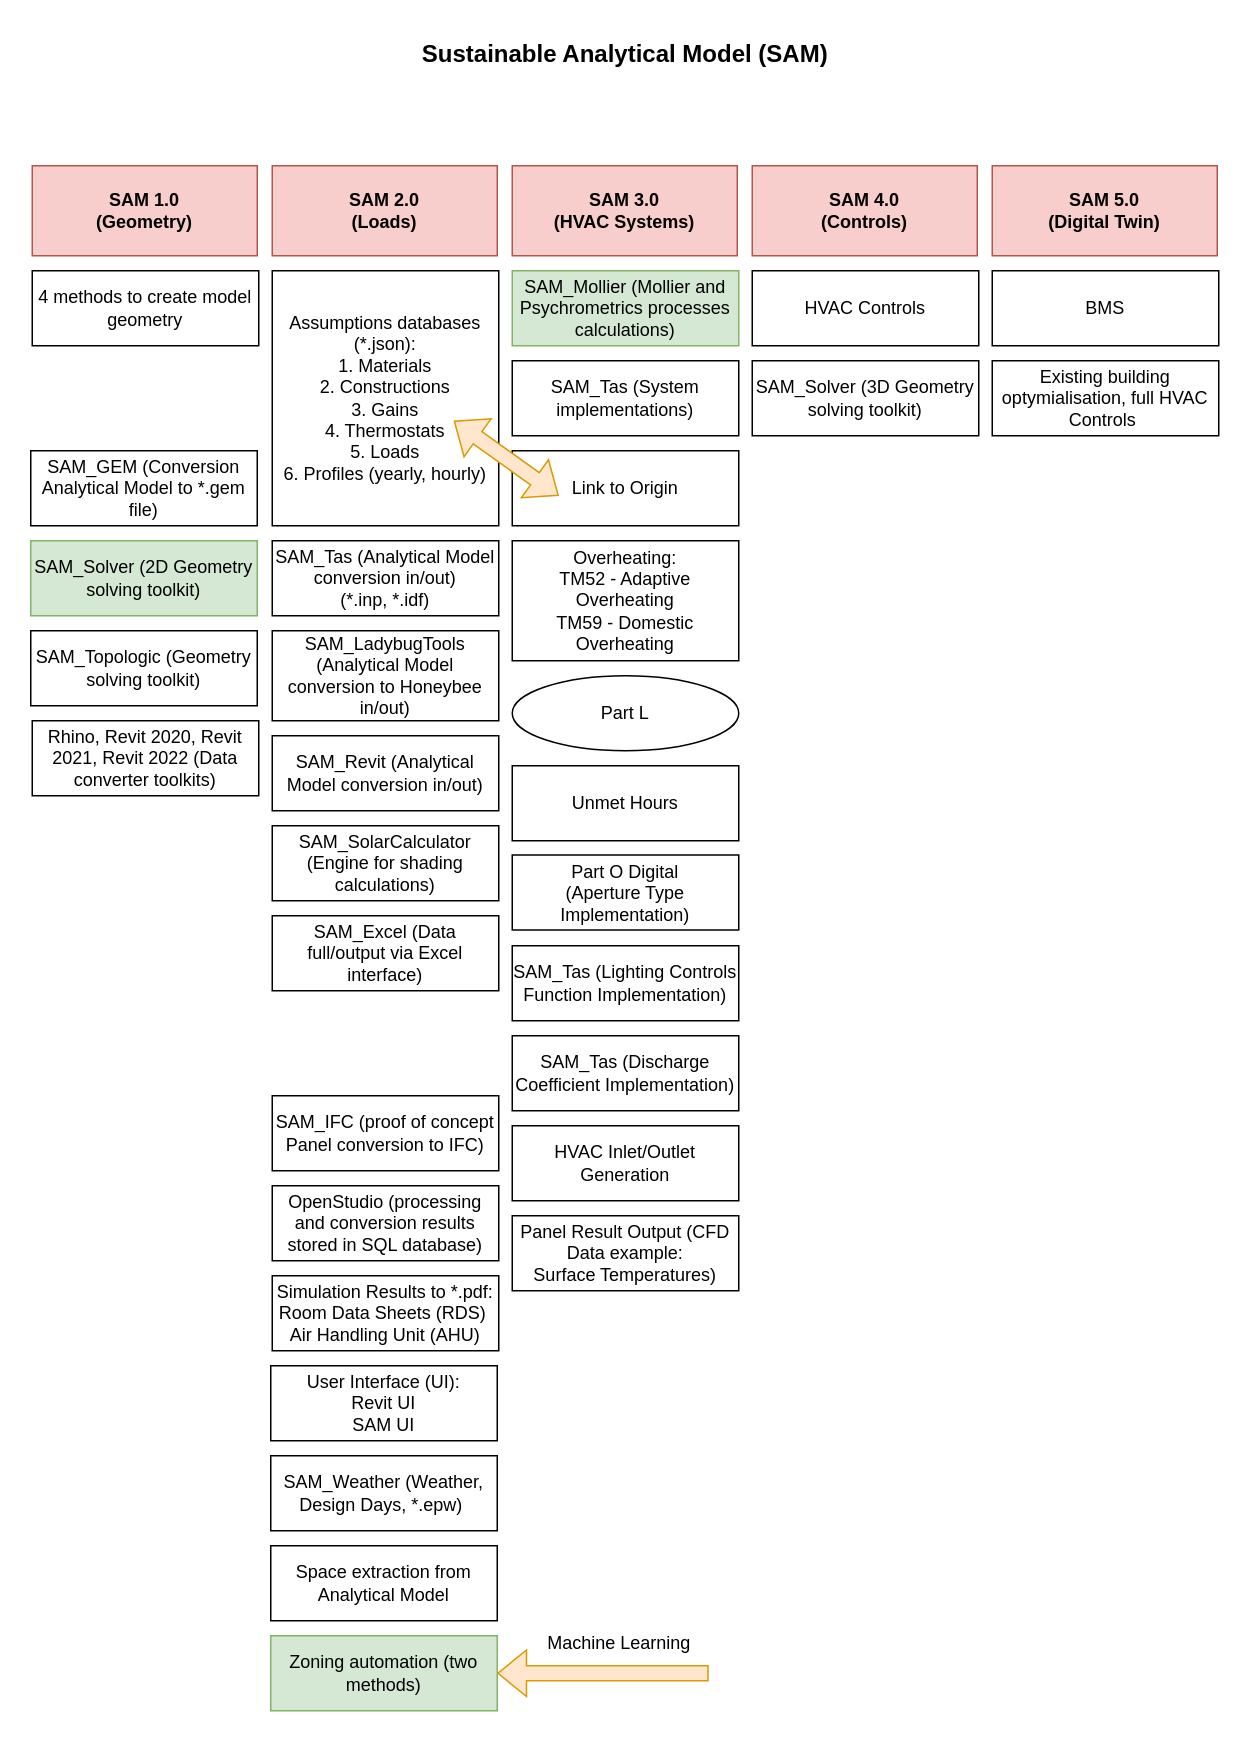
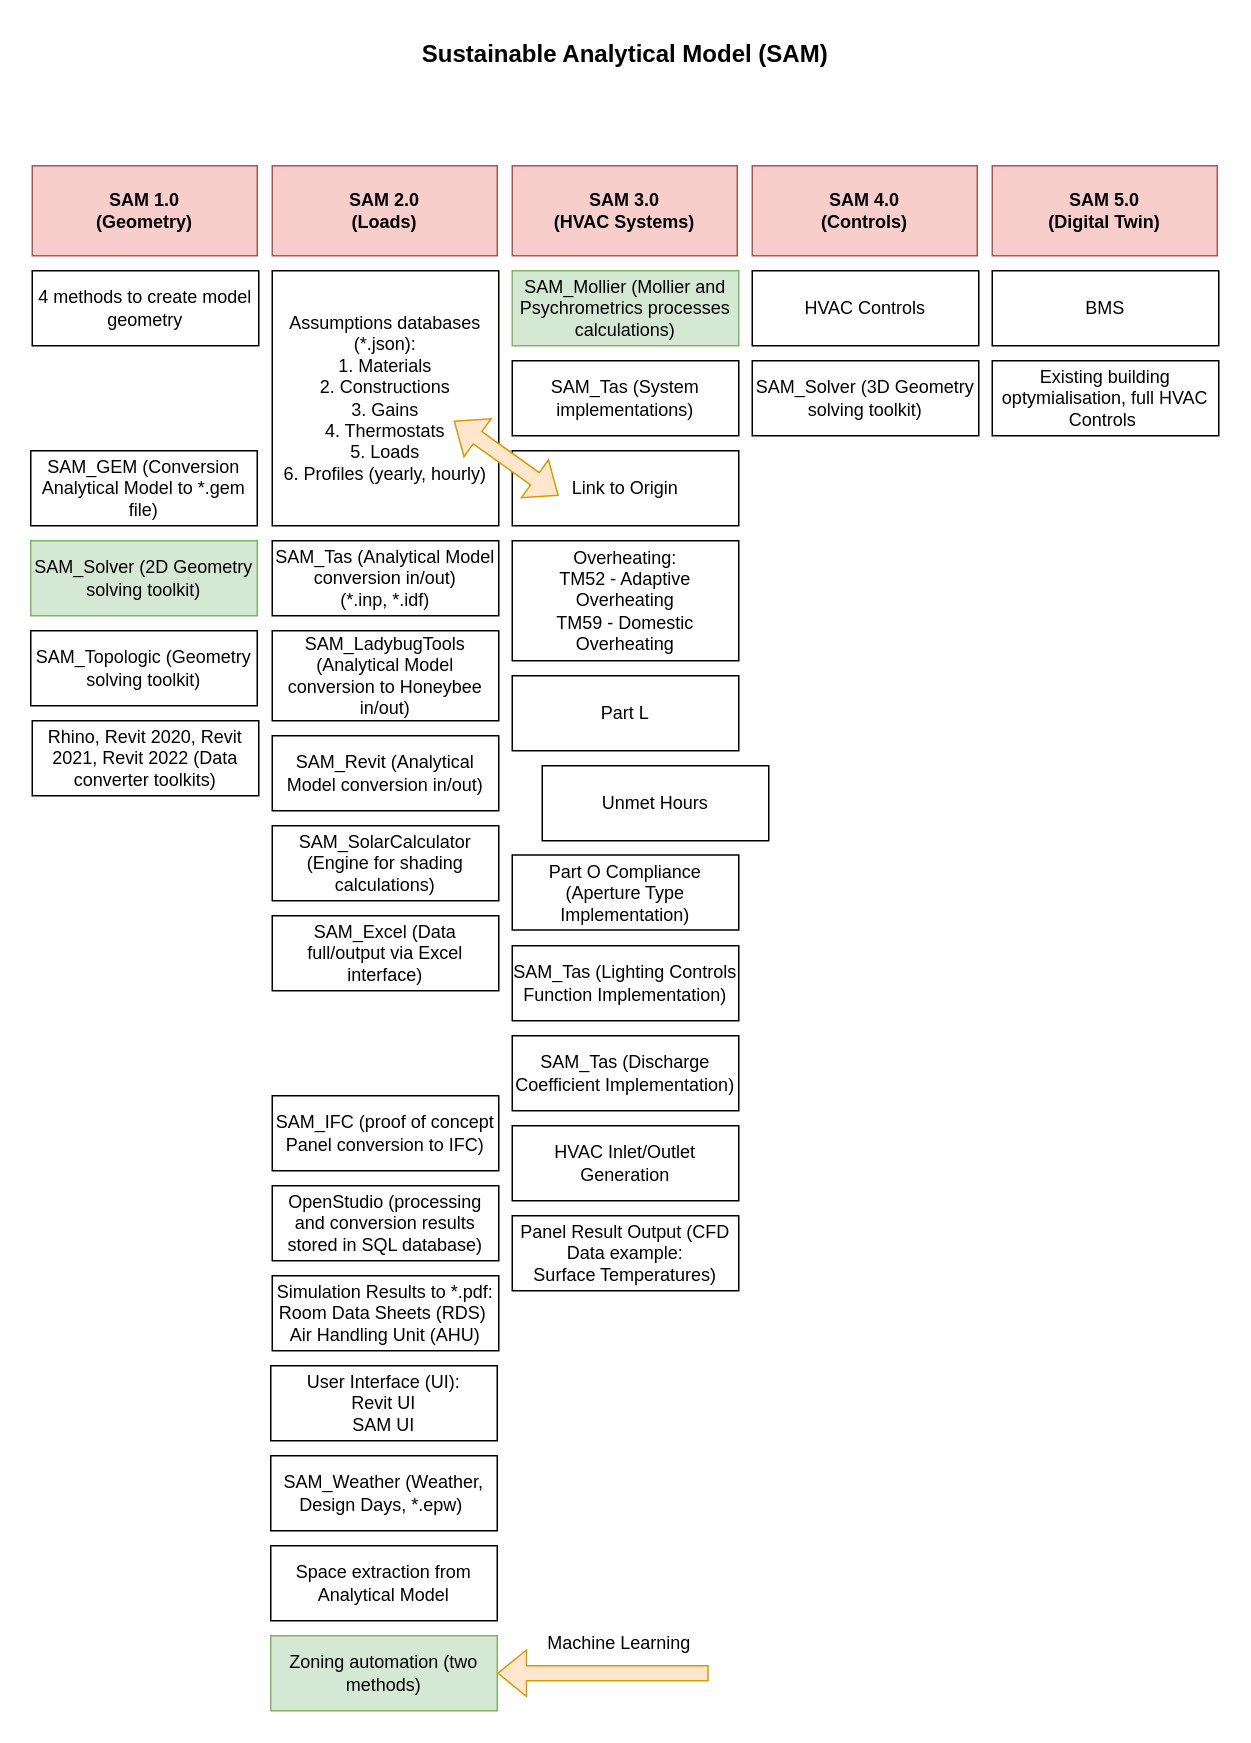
  <mxCell id="0" />
  <mxCell id="1" parent="0" />
  <mxCell id="2" value="SAM 1.0&lt;br&gt;(Geometry)" style="rounded=0;whiteSpace=wrap;html=1;fontStyle=1;fillColor=#f8cecc;strokeColor=#b85450;" parent="1" vertex="1"><mxGeometry x="21" y="110" width="150" height="60" as="geometry" /></mxCell>
  <mxCell id="3" value="Sustainable Analytical Model (SAM)" style="text;html=1;align=center;verticalAlign=middle;resizable=0;points=[];autosize=1;strokeColor=none;fillColor=none;fontSize=16;fontStyle=1" parent="1" vertex="1"><mxGeometry x="271" y="20" width="290" height="30" as="geometry" /></mxCell>
  <mxCell id="4" value="SAM 2.0&lt;br&gt;(Loads)" style="rounded=0;whiteSpace=wrap;html=1;fontStyle=1;fillColor=#f8cecc;strokeColor=#b85450;" parent="1" vertex="1"><mxGeometry x="181" y="110" width="150" height="60" as="geometry" /></mxCell>
  <mxCell id="5" value="SAM 3.0&lt;br&gt;(HVAC Systems)" style="rounded=0;whiteSpace=wrap;html=1;fontStyle=1;fillColor=#f8cecc;strokeColor=#b85450;" parent="1" vertex="1"><mxGeometry x="341" y="110" width="150" height="60" as="geometry" /></mxCell>
  <mxCell id="6" value="SAM 4.0&lt;br&gt;(Controls)" style="rounded=0;whiteSpace=wrap;html=1;fontStyle=1;fillColor=#f8cecc;strokeColor=#b85450;" parent="1" vertex="1"><mxGeometry x="501" y="110" width="150" height="60" as="geometry" /></mxCell>
  <mxCell id="7" value="SAM 5.0&lt;br&gt;(Digital Twin)" style="rounded=0;whiteSpace=wrap;html=1;fontStyle=1;fillColor=#f8cecc;strokeColor=#b85450;" parent="1" vertex="1"><mxGeometry x="661" y="110" width="150" height="60" as="geometry" /></mxCell>
  <mxCell id="8" value="4 methods to create model geometry" style="rounded=0;whiteSpace=wrap;html=1;" parent="1" vertex="1"><mxGeometry x="21" y="180" width="151" height="50" as="geometry" /></mxCell>
  <mxCell id="9" value="SAM_GEM (Conversion Analytical Model to *.gem file)" style="rounded=0;whiteSpace=wrap;html=1;" parent="1" vertex="1"><mxGeometry x="20" y="300" width="151" height="50" as="geometry" /></mxCell>
  <mxCell id="10" value="SAM_Solver (2D Geometry solving toolkit)" style="rounded=0;whiteSpace=wrap;html=1;fillColor=#d5e8d4;strokeColor=#82b366;" parent="1" vertex="1"><mxGeometry x="20" y="360" width="151" height="50" as="geometry" /></mxCell>
  <mxCell id="11" value="SAM_Topologic (Geometry solving toolkit)" style="rounded=0;whiteSpace=wrap;html=1;" parent="1" vertex="1"><mxGeometry x="20" y="420" width="151" height="50" as="geometry" /></mxCell>
  <mxCell id="12" value="Rhino, Revit 2020, Revit 2021, Revit 2022 (Data converter toolkits)" style="rounded=0;whiteSpace=wrap;html=1;" parent="1" vertex="1"><mxGeometry x="21" y="480" width="151" height="50" as="geometry" /></mxCell>
  <mxCell id="13" value="Assumptions databases (*.json):&lt;br&gt;1. Materials&lt;br&gt;2. Constructions&lt;br&gt;3. Gains&lt;br&gt;4. Thermostats&lt;br&gt;5. Loads&lt;br&gt;6. Profiles (yearly, hourly)" style="rounded=0;whiteSpace=wrap;html=1;" parent="1" vertex="1"><mxGeometry x="181" y="180" width="151" height="170" as="geometry" /></mxCell>
  <mxCell id="14" value="SAM_Tas (Analytical Model conversion in/out)&lt;br&gt;(*.inp, *.idf)" style="rounded=0;whiteSpace=wrap;html=1;" parent="1" vertex="1"><mxGeometry x="181" y="360" width="151" height="50" as="geometry" /></mxCell>
  <mxCell id="15" value="SAM_LadybugTools (Analytical Model conversion to Honeybee in/out)" style="rounded=0;whiteSpace=wrap;html=1;" vertex="1" parent="1"><mxGeometry x="181" y="420" width="151" height="60" as="geometry" /></mxCell>
  <mxCell id="16" value="SAM_Revit (Analytical Model conversion in/out)" style="rounded=0;whiteSpace=wrap;html=1;" vertex="1" parent="1"><mxGeometry x="181" y="490" width="151" height="50" as="geometry" /></mxCell>
  <mxCell id="17" value="SAM_SolarCalculator (Engine for shading calculations)" style="rounded=0;whiteSpace=wrap;html=1;" vertex="1" parent="1"><mxGeometry x="181" y="550" width="151" height="50" as="geometry" /></mxCell>
  <mxCell id="18" value="SAM_Excel (Data full/output via Excel interface)" style="rounded=0;whiteSpace=wrap;html=1;" vertex="1" parent="1"><mxGeometry x="181" y="610" width="151" height="50" as="geometry" /></mxCell>
  <mxCell id="19" value="SAM_IFC (proof of concept Panel conversion to IFC)" style="rounded=0;whiteSpace=wrap;html=1;" vertex="1" parent="1"><mxGeometry x="181" y="730" width="151" height="50" as="geometry" /></mxCell>
  <mxCell id="20" value="OpenStudio (processing and conversion results stored in SQL database)" style="rounded=0;whiteSpace=wrap;html=1;" vertex="1" parent="1"><mxGeometry x="181" y="790" width="151" height="50" as="geometry" /></mxCell>
  <mxCell id="21" value="Simulation Results to *.pdf:&lt;br&gt;Room Data Sheets (RDS)&amp;nbsp;&lt;br&gt;Air Handling Unit (AHU)" style="rounded=0;whiteSpace=wrap;html=1;" vertex="1" parent="1"><mxGeometry x="181" y="850" width="151" height="50" as="geometry" /></mxCell>
  <mxCell id="22" value="User Interface (UI):&lt;br&gt;Revit UI&lt;br&gt;SAM UI" style="rounded=0;whiteSpace=wrap;html=1;" vertex="1" parent="1"><mxGeometry x="180" y="910" width="151" height="50" as="geometry" /></mxCell>
  <mxCell id="23" value="SAM_Weather (Weather, Design Days, *.epw)&amp;nbsp;" style="rounded=0;whiteSpace=wrap;html=1;" vertex="1" parent="1"><mxGeometry x="180" y="970" width="151" height="50" as="geometry" /></mxCell>
  <mxCell id="24" value="Space extraction from Analytical Model" style="rounded=0;whiteSpace=wrap;html=1;" vertex="1" parent="1"><mxGeometry x="180" y="1030" width="151" height="50" as="geometry" /></mxCell>
  <mxCell id="25" value="Zoning automation (two methods)" style="rounded=0;whiteSpace=wrap;html=1;fillColor=#d5e8d4;strokeColor=#82b366;" vertex="1" parent="1"><mxGeometry x="180" y="1090" width="151" height="50" as="geometry" /></mxCell>
  <mxCell id="26" value="SAM_Mollier (Mollier and Psychrometrics processes calculations)" style="rounded=0;whiteSpace=wrap;html=1;fillColor=#d5e8d4;strokeColor=#82b366;" vertex="1" parent="1"><mxGeometry x="341" y="180" width="151" height="50" as="geometry" /></mxCell>
  <mxCell id="27" value="SAM_Tas (System implementations)" style="rounded=0;whiteSpace=wrap;html=1;" vertex="1" parent="1"><mxGeometry x="341" y="240" width="151" height="50" as="geometry" /></mxCell>
- <mxCell id="28" value="Part L" style="ellipse;whiteSpace=wrap;html=1;" vertex="1" parent="1"><mxGeometry x="341" y="450" width="151" height="50" as="geometry" /></mxCell>
+ <mxCell id="28" value="Part L" style="rounded=0;whiteSpace=wrap;html=1;" vertex="1" parent="1"><mxGeometry x="341" y="450" width="151" height="50" as="geometry" /></mxCell>
  <mxCell id="29" value="Overheating:&lt;br&gt;TM52 - Adaptive Overheating&lt;br&gt;TM59 - Domestic Overheating" style="rounded=0;whiteSpace=wrap;html=1;" vertex="1" parent="1"><mxGeometry x="341" y="360" width="151" height="80" as="geometry" /></mxCell>
  <mxCell id="30" value="Link to Origin" style="rounded=0;whiteSpace=wrap;html=1;" vertex="1" parent="1"><mxGeometry x="341" y="300" width="151" height="50" as="geometry" /></mxCell>
- <mxCell id="31" value="Unmet Hours" style="rounded=0;whiteSpace=wrap;html=1;" vertex="1" parent="1"><mxGeometry x="341" y="510" width="151" height="50" as="geometry" /></mxCell>
- <mxCell id="32" value="Part O Digital&lt;br&gt;(Aperture Type Implementation)" style="rounded=0;whiteSpace=wrap;html=1;" vertex="1" parent="1"><mxGeometry x="341" y="569.5" width="151" height="50" as="geometry" /></mxCell>
+ <mxCell id="31" value="Unmet Hours" style="rounded=0;whiteSpace=wrap;html=1;" vertex="1" parent="1"><mxGeometry x="361" y="510" width="151" height="50" as="geometry" /></mxCell>
+ <mxCell id="32" value="Part O Compliance&lt;br&gt;(Aperture Type Implementation)" style="rounded=0;whiteSpace=wrap;html=1;" vertex="1" parent="1"><mxGeometry x="341" y="569.5" width="151" height="50" as="geometry" /></mxCell>
  <mxCell id="33" value="SAM_Tas (Lighting Controls Function Implementation)" style="rounded=0;whiteSpace=wrap;html=1;" vertex="1" parent="1"><mxGeometry x="341" y="630" width="151" height="50" as="geometry" /></mxCell>
  <mxCell id="34" value="SAM_Tas (Discharge Coefficient Implementation)" style="rounded=0;whiteSpace=wrap;html=1;" vertex="1" parent="1"><mxGeometry x="341" y="690" width="151" height="50" as="geometry" /></mxCell>
  <mxCell id="35" value="HVAC Inlet/Outlet Generation" style="rounded=0;whiteSpace=wrap;html=1;" vertex="1" parent="1"><mxGeometry x="341" y="750" width="151" height="50" as="geometry" /></mxCell>
  <mxCell id="36" value="Panel Result Output (CFD Data example:&lt;br&gt;Surface Temperatures)" style="rounded=0;whiteSpace=wrap;html=1;" vertex="1" parent="1"><mxGeometry x="341" y="810" width="151" height="50" as="geometry" /></mxCell>
  <mxCell id="37" value="SAM_Solver (3D Geometry solving toolkit)" style="rounded=0;whiteSpace=wrap;html=1;" vertex="1" parent="1"><mxGeometry x="501" y="240" width="151" height="50" as="geometry" /></mxCell>
  <mxCell id="38" value="HVAC Controls" style="rounded=0;whiteSpace=wrap;html=1;" vertex="1" parent="1"><mxGeometry x="501" y="180" width="151" height="50" as="geometry" /></mxCell>
  <mxCell id="39" value="BMS" style="rounded=0;whiteSpace=wrap;html=1;" vertex="1" parent="1"><mxGeometry x="661" y="180" width="151" height="50" as="geometry" /></mxCell>
  <mxCell id="40" value="Existing building optymialisation, full HVAC Controls&amp;nbsp;" style="rounded=0;whiteSpace=wrap;html=1;" vertex="1" parent="1"><mxGeometry x="661" y="240" width="151" height="50" as="geometry" /></mxCell>
  <mxCell id="41" value="" style="shape=flexArrow;endArrow=classic;startArrow=classic;html=1;rounded=0;fillColor=#ffe6cc;strokeColor=#d79b00;" edge="1" parent="1"><mxGeometry width="100" height="100" relative="1" as="geometry"><mxPoint x="302" y="280" as="sourcePoint" /><mxPoint x="372" y="330" as="targetPoint" /></mxGeometry></mxCell>
  <mxCell id="42" value="" style="shape=flexArrow;endArrow=classic;html=1;rounded=0;entryX=1;entryY=0.5;entryDx=0;entryDy=0;fillColor=#ffe6cc;strokeColor=#d79b00;" edge="1" parent="1" target="25"><mxGeometry width="50" height="50" relative="1" as="geometry"><mxPoint x="472" y="1115" as="sourcePoint" /><mxPoint x="442" y="880" as="targetPoint" /></mxGeometry></mxCell>
  <mxCell id="43" value="Machine Learning" style="text;html=1;align=center;verticalAlign=middle;resizable=0;points=[];autosize=1;strokeColor=none;fillColor=none;" vertex="1" parent="1"><mxGeometry x="352" y="1080" width="120" height="30" as="geometry" /></mxCell>
